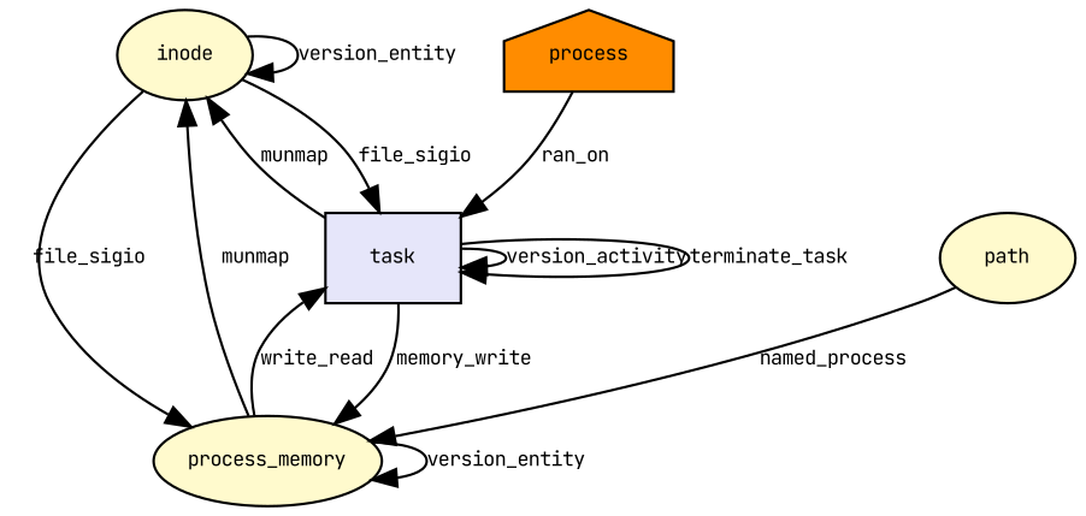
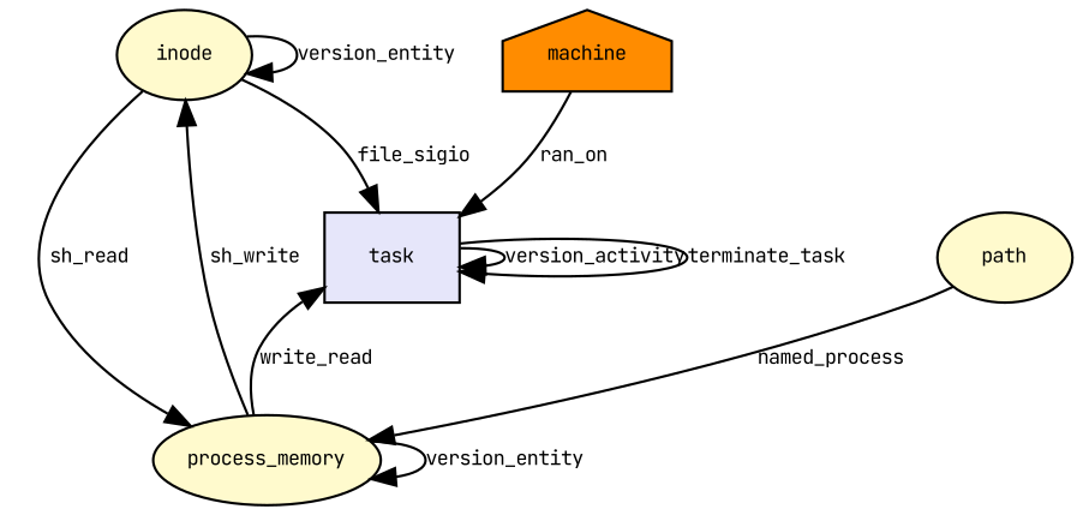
  digraph {
    fontname="JetBrains Mono"
    node [fillcolor="#fffacd" fontname="JetBrains Mono" fontsize=8 shape=ellipse style=filled]
    edge [fontname="JetBrains Mono" fontsize=8]
    n1 [label=inode]
    n2 [fillcolor="#e6e6fa" label=task shape=rectangle]
    n3 [label=process_memory]
    n4 [label=path]
-   n5 [fillcolor="#ff8c00" label=process shape=house]
+   n5 [fillcolor="#ff8c00" label=machine shape=house]
    n1 -> n1 [label=version_entity]
    n1 -> n2 [label=file_sigio]
-   n1 -> n3 [label=file_sigio]
-   n2 -> n1 [label=munmap]
+   n1 -> n3 [label=sh_read]
    n2 -> n2 [label=version_activity]
    n2 -> n2 [label=terminate_task]
-   n2 -> n3 [label=memory_write]
-   n3 -> n1 [label=munmap]
+   n3 -> n1 [label=sh_write]
    n3 -> n2 [label=write_read]
    n3 -> n3 [label=version_entity]
    n4 -> n3 [label=named_process]
    n5 -> n2 [label=ran_on]
  }
